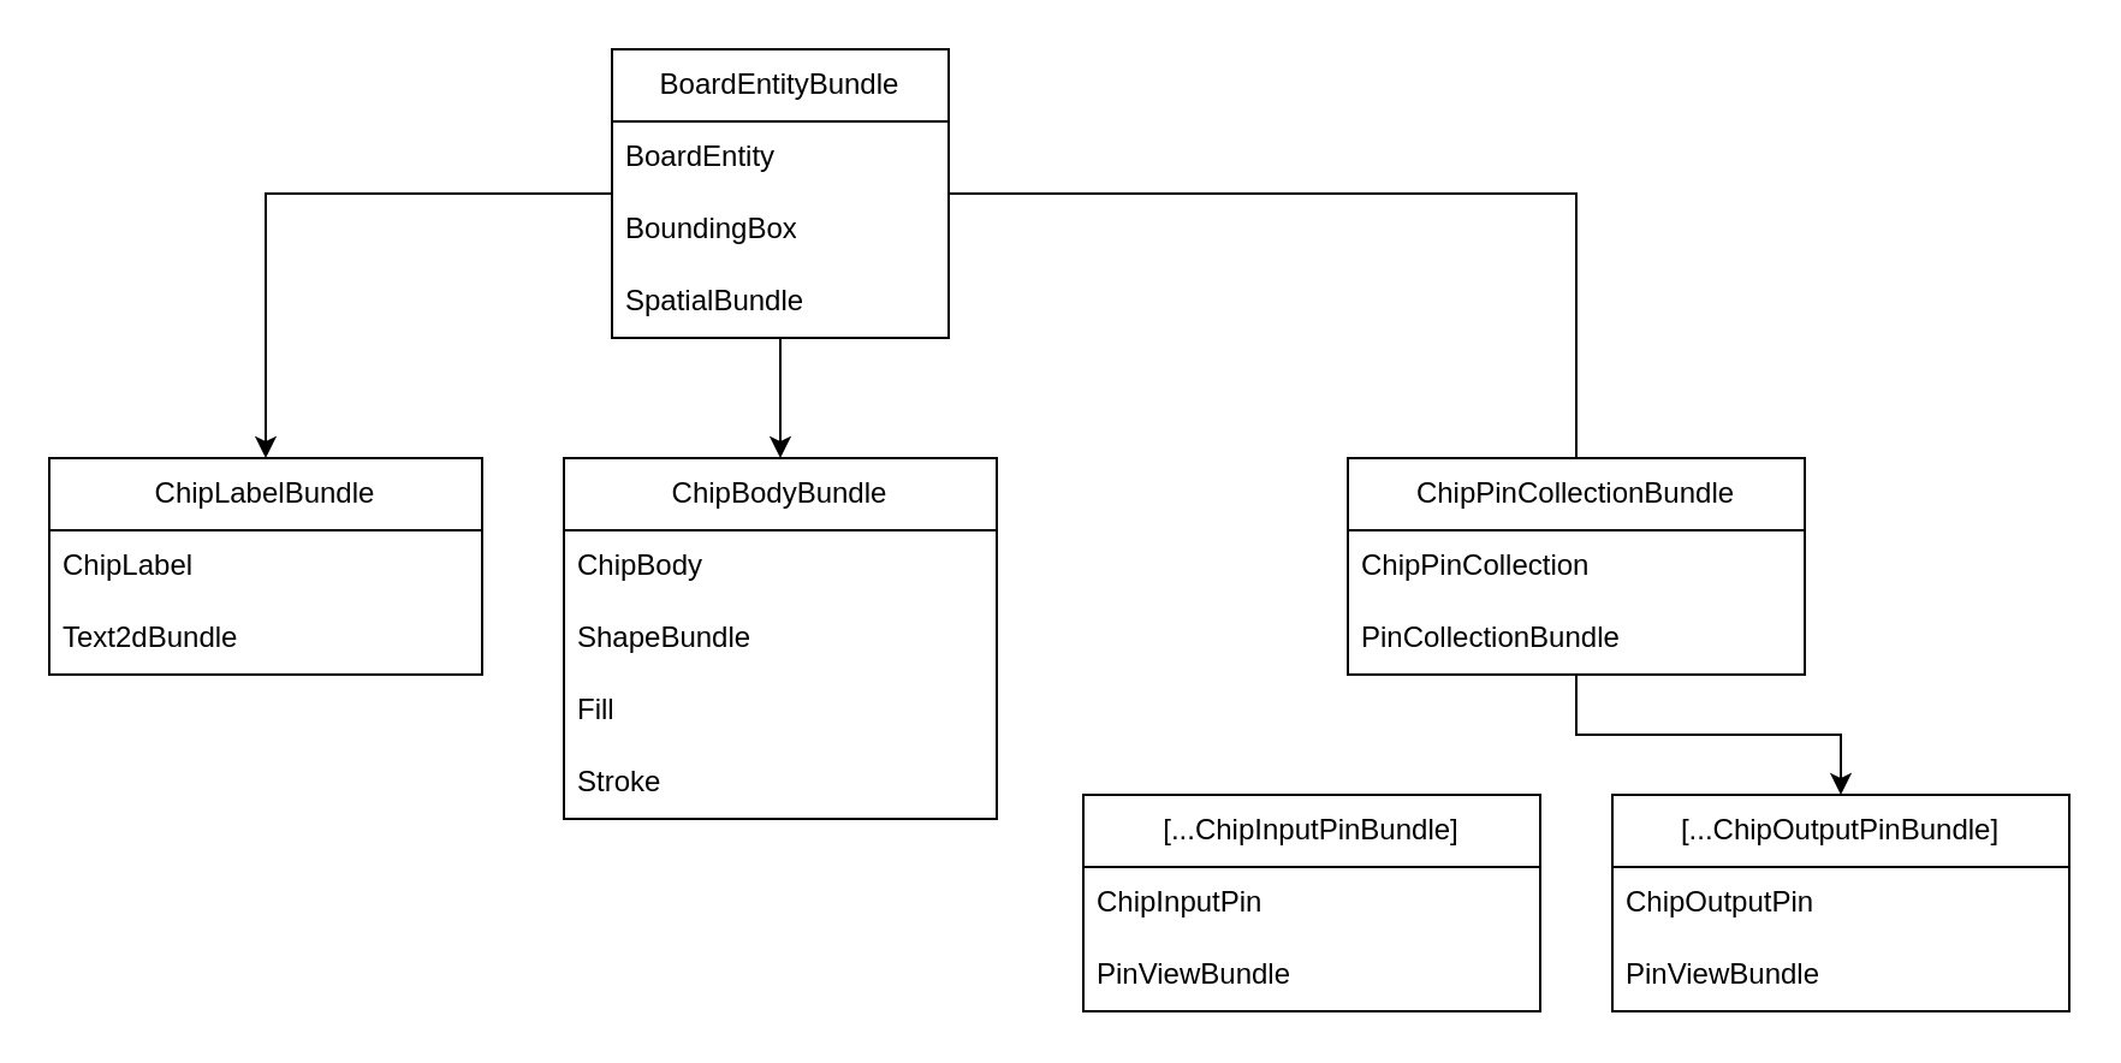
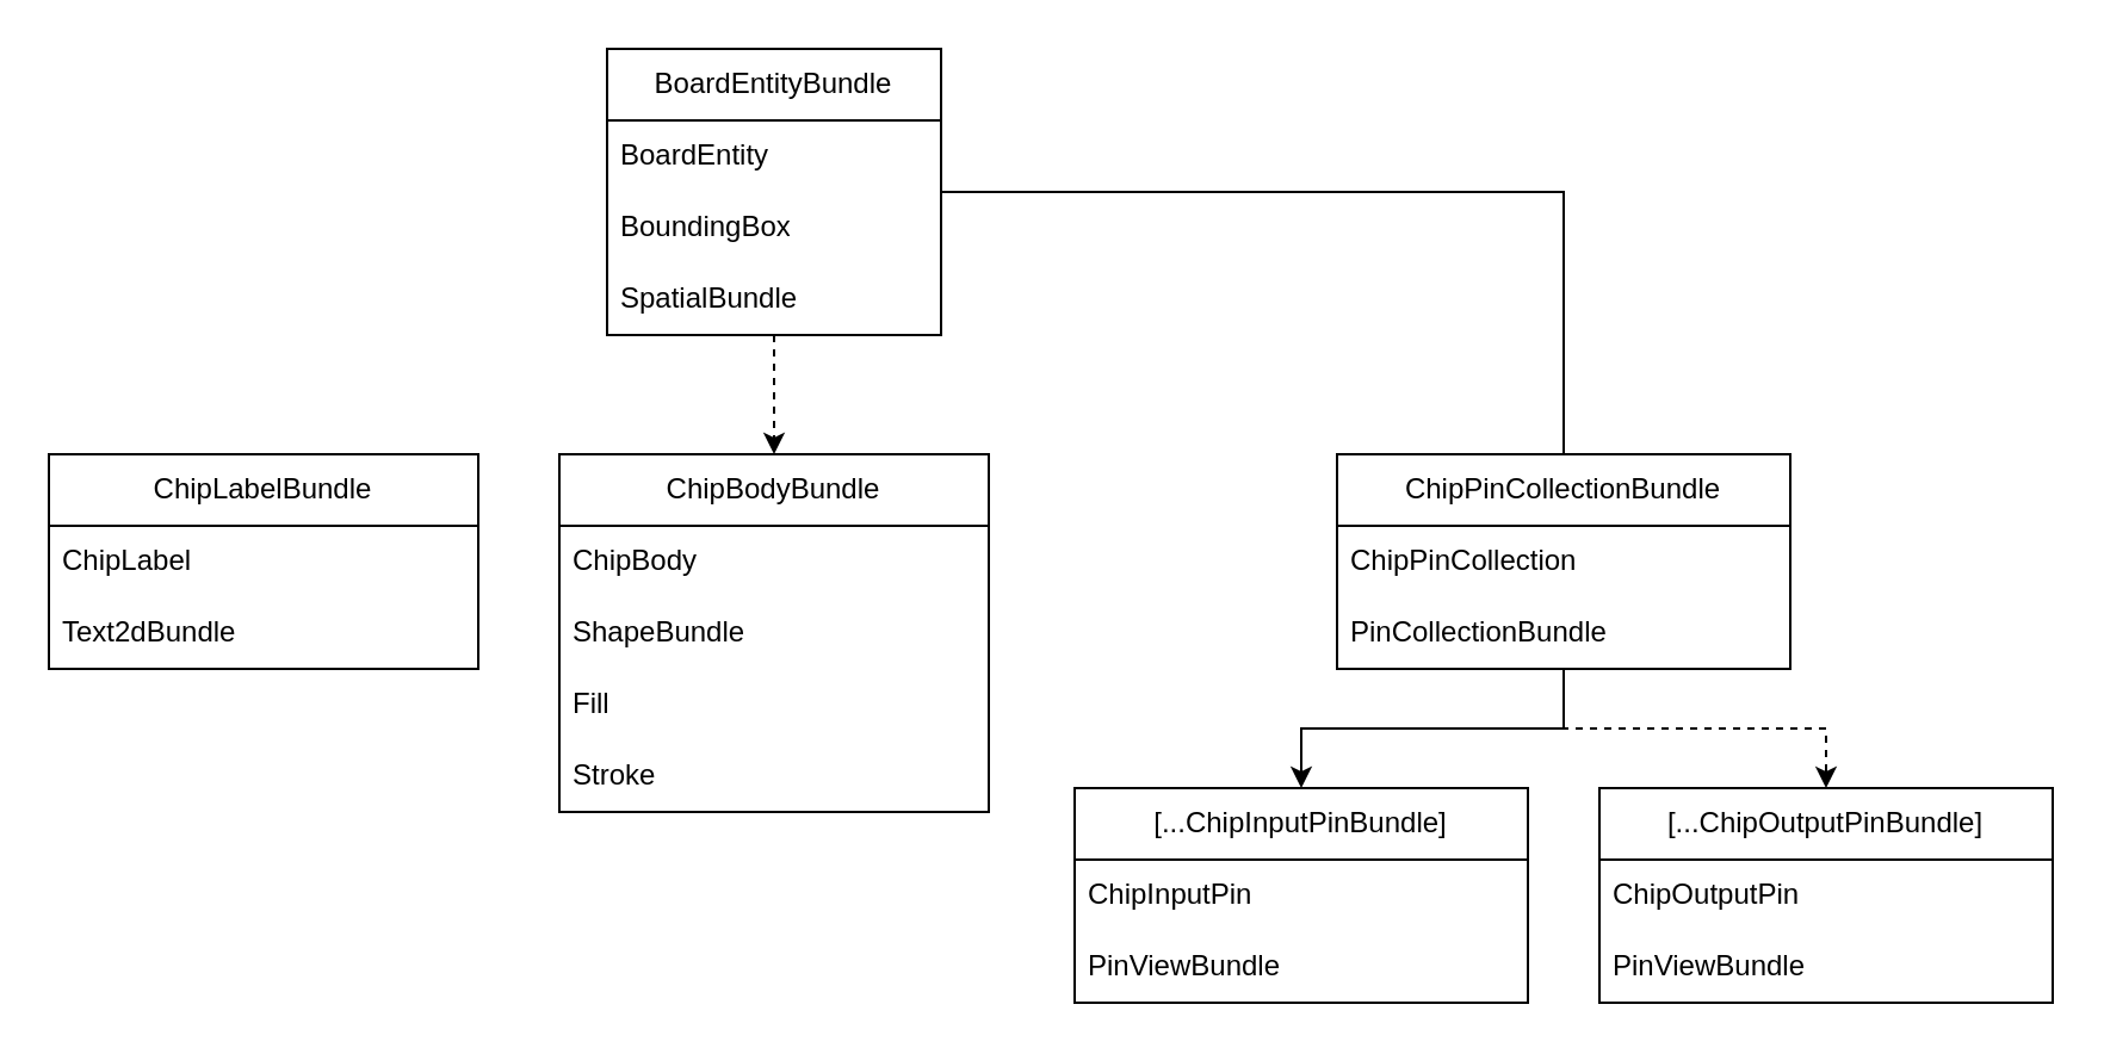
  <mxCell id="0" />
  <mxCell id="1" parent="0" />
- <mxCell id="2" style="edgeStyle=orthogonalEdgeStyle;rounded=0;orthogonalLoop=1;jettySize=auto;html=1;entryX=0.5;entryY=0;entryDx=0;entryDy=0;" parent="1" source="5" target="9" edge="1"><mxGeometry relative="1" as="geometry" /></mxCell>
+ <mxCell id="2" style="edgeStyle=orthogonalEdgeStyle;rounded=0;orthogonalLoop=1;jettySize=auto;html=1;entryX=0.5;entryY=0;entryDx=0;entryDy=0;dashed=1;" parent="1" source="5" target="9" edge="1"><mxGeometry relative="1" as="geometry" /></mxCell>
  <mxCell id="3" style="edgeStyle=orthogonalEdgeStyle;rounded=0;orthogonalLoop=1;jettySize=auto;html=1;entryX=0.5;entryY=0;entryDx=0;entryDy=0;endArrow=none;" parent="1" source="5" target="19" edge="1"><mxGeometry relative="1" as="geometry" /></mxCell>
- <mxCell id="4" style="edgeStyle=orthogonalEdgeStyle;rounded=0;orthogonalLoop=1;jettySize=auto;html=1;" parent="1" source="5" target="14" edge="1"><mxGeometry relative="1" as="geometry" /></mxCell>
  <mxCell id="5" value="BoardEntityBundle" style="swimlane;fontStyle=0;childLayout=stackLayout;horizontal=1;startSize=30;horizontalStack=0;resizeParent=1;resizeParentMax=0;resizeLast=0;collapsible=1;marginBottom=0;whiteSpace=wrap;html=1;" parent="1" vertex="1"><mxGeometry x="254" y="20" width="140" height="120" as="geometry" /></mxCell>
  <mxCell id="6" value="BoardEntity" style="text;strokeColor=none;fillColor=none;align=left;verticalAlign=middle;spacingLeft=4;spacingRight=4;overflow=hidden;points=[[0,0.5],[1,0.5]];portConstraint=eastwest;rotatable=0;whiteSpace=wrap;html=1;" parent="5" vertex="1"><mxGeometry y="30" width="140" height="30" as="geometry" /></mxCell>
  <mxCell id="7" value="BoundingBox" style="text;strokeColor=none;fillColor=none;align=left;verticalAlign=middle;spacingLeft=4;spacingRight=4;overflow=hidden;points=[[0,0.5],[1,0.5]];portConstraint=eastwest;rotatable=0;whiteSpace=wrap;html=1;" parent="5" vertex="1"><mxGeometry y="60" width="140" height="30" as="geometry" /></mxCell>
  <mxCell id="8" value="SpatialBundle" style="text;strokeColor=none;fillColor=none;align=left;verticalAlign=middle;spacingLeft=4;spacingRight=4;overflow=hidden;points=[[0,0.5],[1,0.5]];portConstraint=eastwest;rotatable=0;whiteSpace=wrap;html=1;" parent="5" vertex="1"><mxGeometry y="90" width="140" height="30" as="geometry" /></mxCell>
  <mxCell id="9" value="ChipBodyBundle" style="swimlane;fontStyle=0;childLayout=stackLayout;horizontal=1;startSize=30;horizontalStack=0;resizeParent=1;resizeParentMax=0;resizeLast=0;collapsible=1;marginBottom=0;whiteSpace=wrap;html=1;" parent="1" vertex="1"><mxGeometry x="234" y="190" width="180" height="150" as="geometry" /></mxCell>
  <mxCell id="10" value="ChipBody" style="text;strokeColor=none;fillColor=none;align=left;verticalAlign=middle;spacingLeft=4;spacingRight=4;overflow=hidden;points=[[0,0.5],[1,0.5]];portConstraint=eastwest;rotatable=0;whiteSpace=wrap;html=1;" parent="9" vertex="1"><mxGeometry y="30" width="180" height="30" as="geometry" /></mxCell>
  <mxCell id="11" value="ShapeBundle" style="text;strokeColor=none;fillColor=none;align=left;verticalAlign=middle;spacingLeft=4;spacingRight=4;overflow=hidden;points=[[0,0.5],[1,0.5]];portConstraint=eastwest;rotatable=0;whiteSpace=wrap;html=1;" parent="9" vertex="1"><mxGeometry y="60" width="180" height="30" as="geometry" /></mxCell>
  <mxCell id="12" value="Fill" style="text;strokeColor=none;fillColor=none;align=left;verticalAlign=middle;spacingLeft=4;spacingRight=4;overflow=hidden;points=[[0,0.5],[1,0.5]];portConstraint=eastwest;rotatable=0;whiteSpace=wrap;html=1;" parent="9" vertex="1"><mxGeometry y="90" width="180" height="30" as="geometry" /></mxCell>
  <mxCell id="13" value="Stroke" style="text;strokeColor=none;fillColor=none;align=left;verticalAlign=middle;spacingLeft=4;spacingRight=4;overflow=hidden;points=[[0,0.5],[1,0.5]];portConstraint=eastwest;rotatable=0;whiteSpace=wrap;html=1;" parent="9" vertex="1"><mxGeometry y="120" width="180" height="30" as="geometry" /></mxCell>
  <mxCell id="14" value="&lt;div&gt;ChipLabel&lt;span style=&quot;background-color: initial;&quot;&gt;Bundle&lt;/span&gt;&lt;/div&gt;" style="swimlane;fontStyle=0;childLayout=stackLayout;horizontal=1;startSize=30;horizontalStack=0;resizeParent=1;resizeParentMax=0;resizeLast=0;collapsible=1;marginBottom=0;whiteSpace=wrap;html=1;" parent="1" vertex="1"><mxGeometry x="20" y="190" width="180" height="90" as="geometry" /></mxCell>
  <mxCell id="15" value="ChipLabel" style="text;strokeColor=none;fillColor=none;align=left;verticalAlign=middle;spacingLeft=4;spacingRight=4;overflow=hidden;points=[[0,0.5],[1,0.5]];portConstraint=eastwest;rotatable=0;whiteSpace=wrap;html=1;" parent="14" vertex="1"><mxGeometry y="30" width="180" height="30" as="geometry" /></mxCell>
  <mxCell id="16" value="Text2dBundle" style="text;strokeColor=none;fillColor=none;align=left;verticalAlign=middle;spacingLeft=4;spacingRight=4;overflow=hidden;points=[[0,0.5],[1,0.5]];portConstraint=eastwest;rotatable=0;whiteSpace=wrap;html=1;" parent="14" vertex="1"><mxGeometry y="60" width="180" height="30" as="geometry" /></mxCell>
- <mxCell id="18" style="edgeStyle=orthogonalEdgeStyle;rounded=0;orthogonalLoop=1;jettySize=auto;html=1;" edge="1" parent="1" source="19" target="25"><mxGeometry relative="1" as="geometry" /></mxCell>
+ <mxCell id="17" style="edgeStyle=orthogonalEdgeStyle;rounded=0;orthogonalLoop=1;jettySize=auto;html=1;entryX=0.5;entryY=0;entryDx=0;entryDy=0;" edge="1" parent="1" source="19" target="22"><mxGeometry relative="1" as="geometry" /></mxCell>
+ <mxCell id="18" style="edgeStyle=orthogonalEdgeStyle;rounded=0;orthogonalLoop=1;jettySize=auto;html=1;dashed=1;" edge="1" parent="1" source="19" target="25"><mxGeometry relative="1" as="geometry" /></mxCell>
  <mxCell id="19" value="ChipPinCollectionBundle" style="swimlane;fontStyle=0;childLayout=stackLayout;horizontal=1;startSize=30;horizontalStack=0;resizeParent=1;resizeParentMax=0;resizeLast=0;collapsible=1;marginBottom=0;whiteSpace=wrap;html=1;" parent="1" vertex="1"><mxGeometry x="560" y="190" width="190" height="90" as="geometry" /></mxCell>
  <mxCell id="20" value="ChipPinCollection" style="text;strokeColor=none;fillColor=none;align=left;verticalAlign=middle;spacingLeft=4;spacingRight=4;overflow=hidden;points=[[0,0.5],[1,0.5]];portConstraint=eastwest;rotatable=0;whiteSpace=wrap;html=1;" parent="19" vertex="1"><mxGeometry y="30" width="190" height="30" as="geometry" /></mxCell>
  <mxCell id="21" value="PinCollectionBundle" style="text;strokeColor=none;fillColor=none;align=left;verticalAlign=middle;spacingLeft=4;spacingRight=4;overflow=hidden;points=[[0,0.5],[1,0.5]];portConstraint=eastwest;rotatable=0;whiteSpace=wrap;html=1;" parent="19" vertex="1"><mxGeometry y="60" width="190" height="30" as="geometry" /></mxCell>
  <mxCell id="22" value="[...ChipInputPinBundle]" style="swimlane;fontStyle=0;childLayout=stackLayout;horizontal=1;startSize=30;horizontalStack=0;resizeParent=1;resizeParentMax=0;resizeLast=0;collapsible=1;marginBottom=0;whiteSpace=wrap;html=1;" vertex="1" parent="1"><mxGeometry x="450" y="330" width="190" height="90" as="geometry" /></mxCell>
  <mxCell id="23" value="ChipInputPin" style="text;strokeColor=none;fillColor=none;align=left;verticalAlign=middle;spacingLeft=4;spacingRight=4;overflow=hidden;points=[[0,0.5],[1,0.5]];portConstraint=eastwest;rotatable=0;whiteSpace=wrap;html=1;" vertex="1" parent="22"><mxGeometry y="30" width="190" height="30" as="geometry" /></mxCell>
  <mxCell id="24" value="PinViewBundle" style="text;strokeColor=none;fillColor=none;align=left;verticalAlign=middle;spacingLeft=4;spacingRight=4;overflow=hidden;points=[[0,0.5],[1,0.5]];portConstraint=eastwest;rotatable=0;whiteSpace=wrap;html=1;" vertex="1" parent="22"><mxGeometry y="60" width="190" height="30" as="geometry" /></mxCell>
  <mxCell id="25" value="[...ChipOutputPinBundle]" style="swimlane;fontStyle=0;childLayout=stackLayout;horizontal=1;startSize=30;horizontalStack=0;resizeParent=1;resizeParentMax=0;resizeLast=0;collapsible=1;marginBottom=0;whiteSpace=wrap;html=1;" vertex="1" parent="1"><mxGeometry x="670" y="330" width="190" height="90" as="geometry" /></mxCell>
  <mxCell id="26" value="ChipOutputPin" style="text;strokeColor=none;fillColor=none;align=left;verticalAlign=middle;spacingLeft=4;spacingRight=4;overflow=hidden;points=[[0,0.5],[1,0.5]];portConstraint=eastwest;rotatable=0;whiteSpace=wrap;html=1;" vertex="1" parent="25"><mxGeometry y="30" width="190" height="30" as="geometry" /></mxCell>
  <mxCell id="27" value="PinViewBundle" style="text;strokeColor=none;fillColor=none;align=left;verticalAlign=middle;spacingLeft=4;spacingRight=4;overflow=hidden;points=[[0,0.5],[1,0.5]];portConstraint=eastwest;rotatable=0;whiteSpace=wrap;html=1;" vertex="1" parent="25"><mxGeometry y="60" width="190" height="30" as="geometry" /></mxCell>
